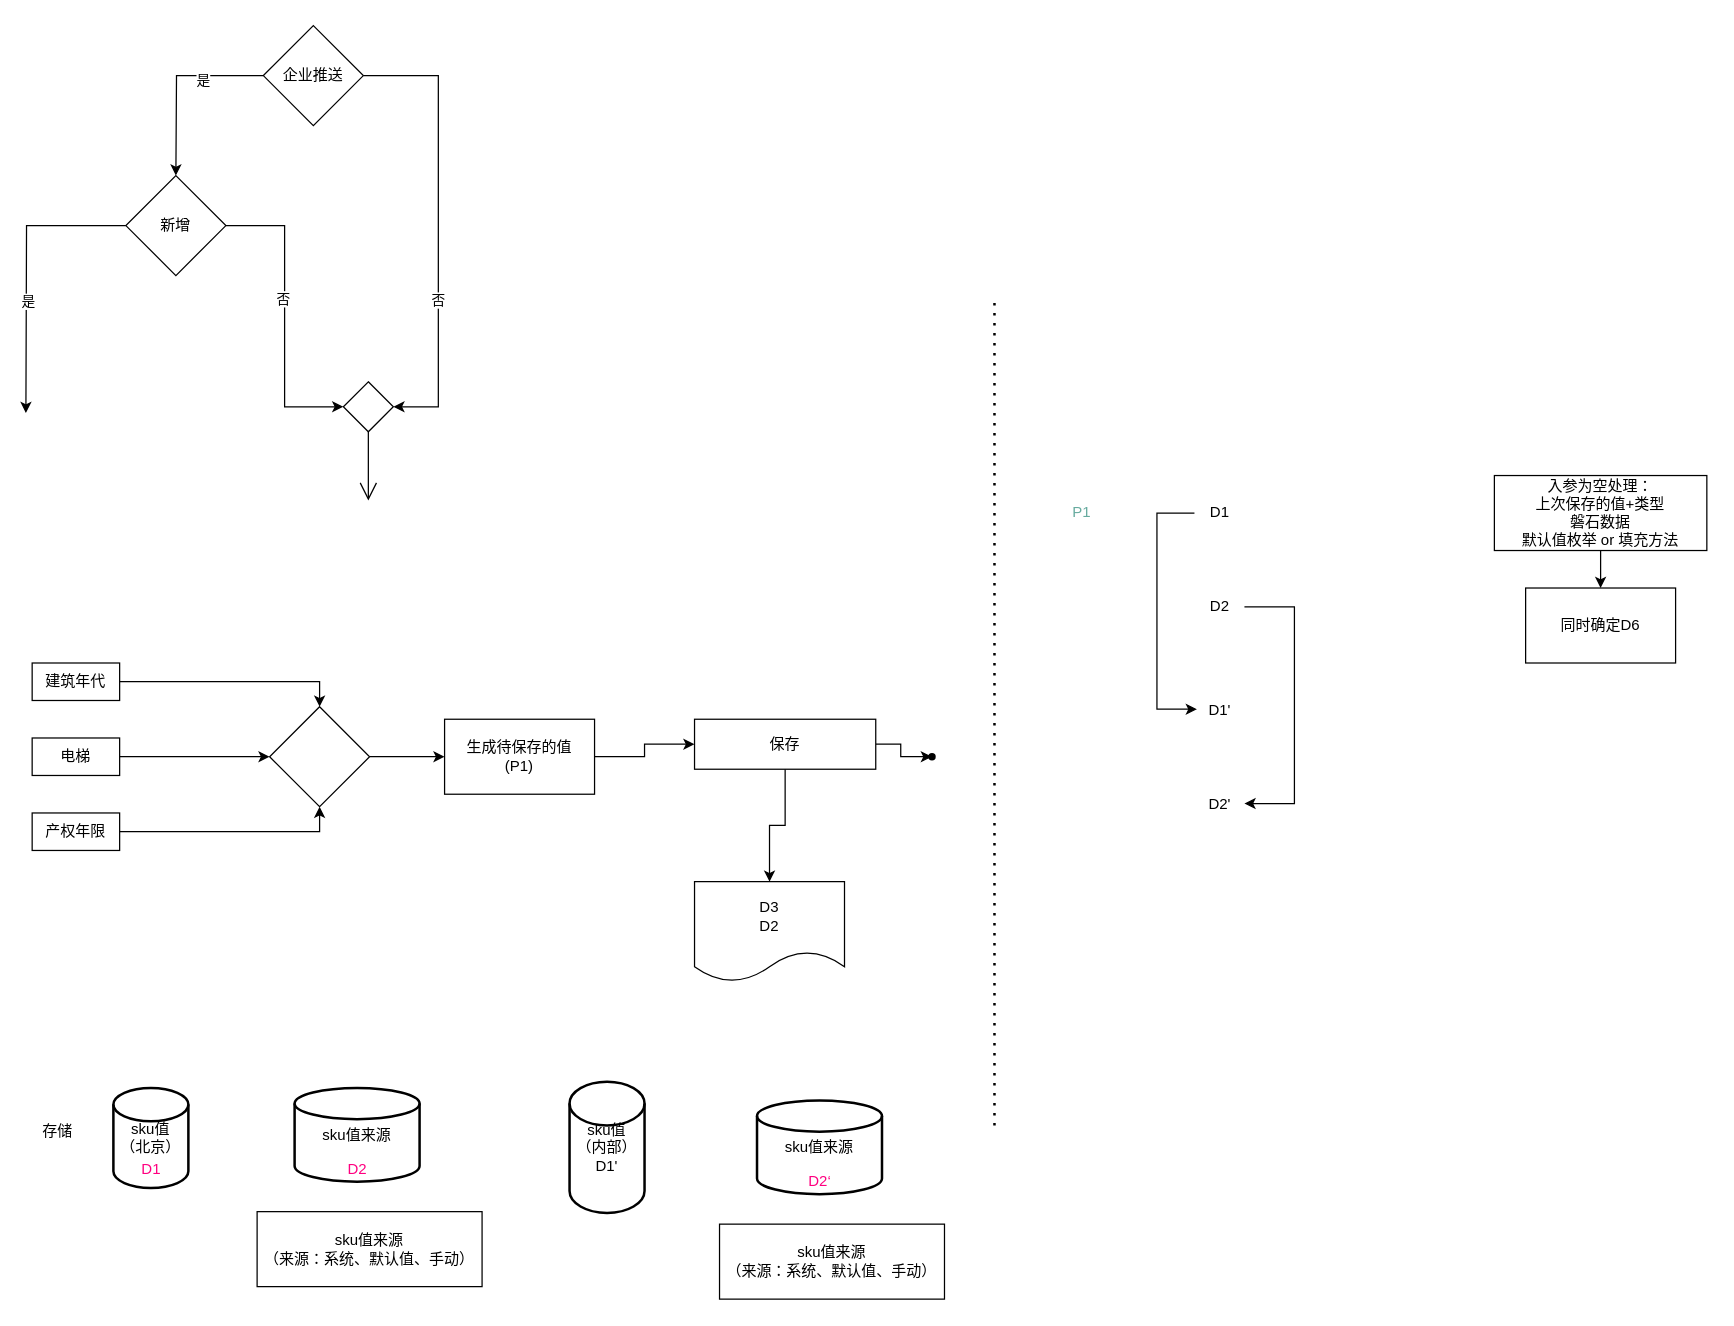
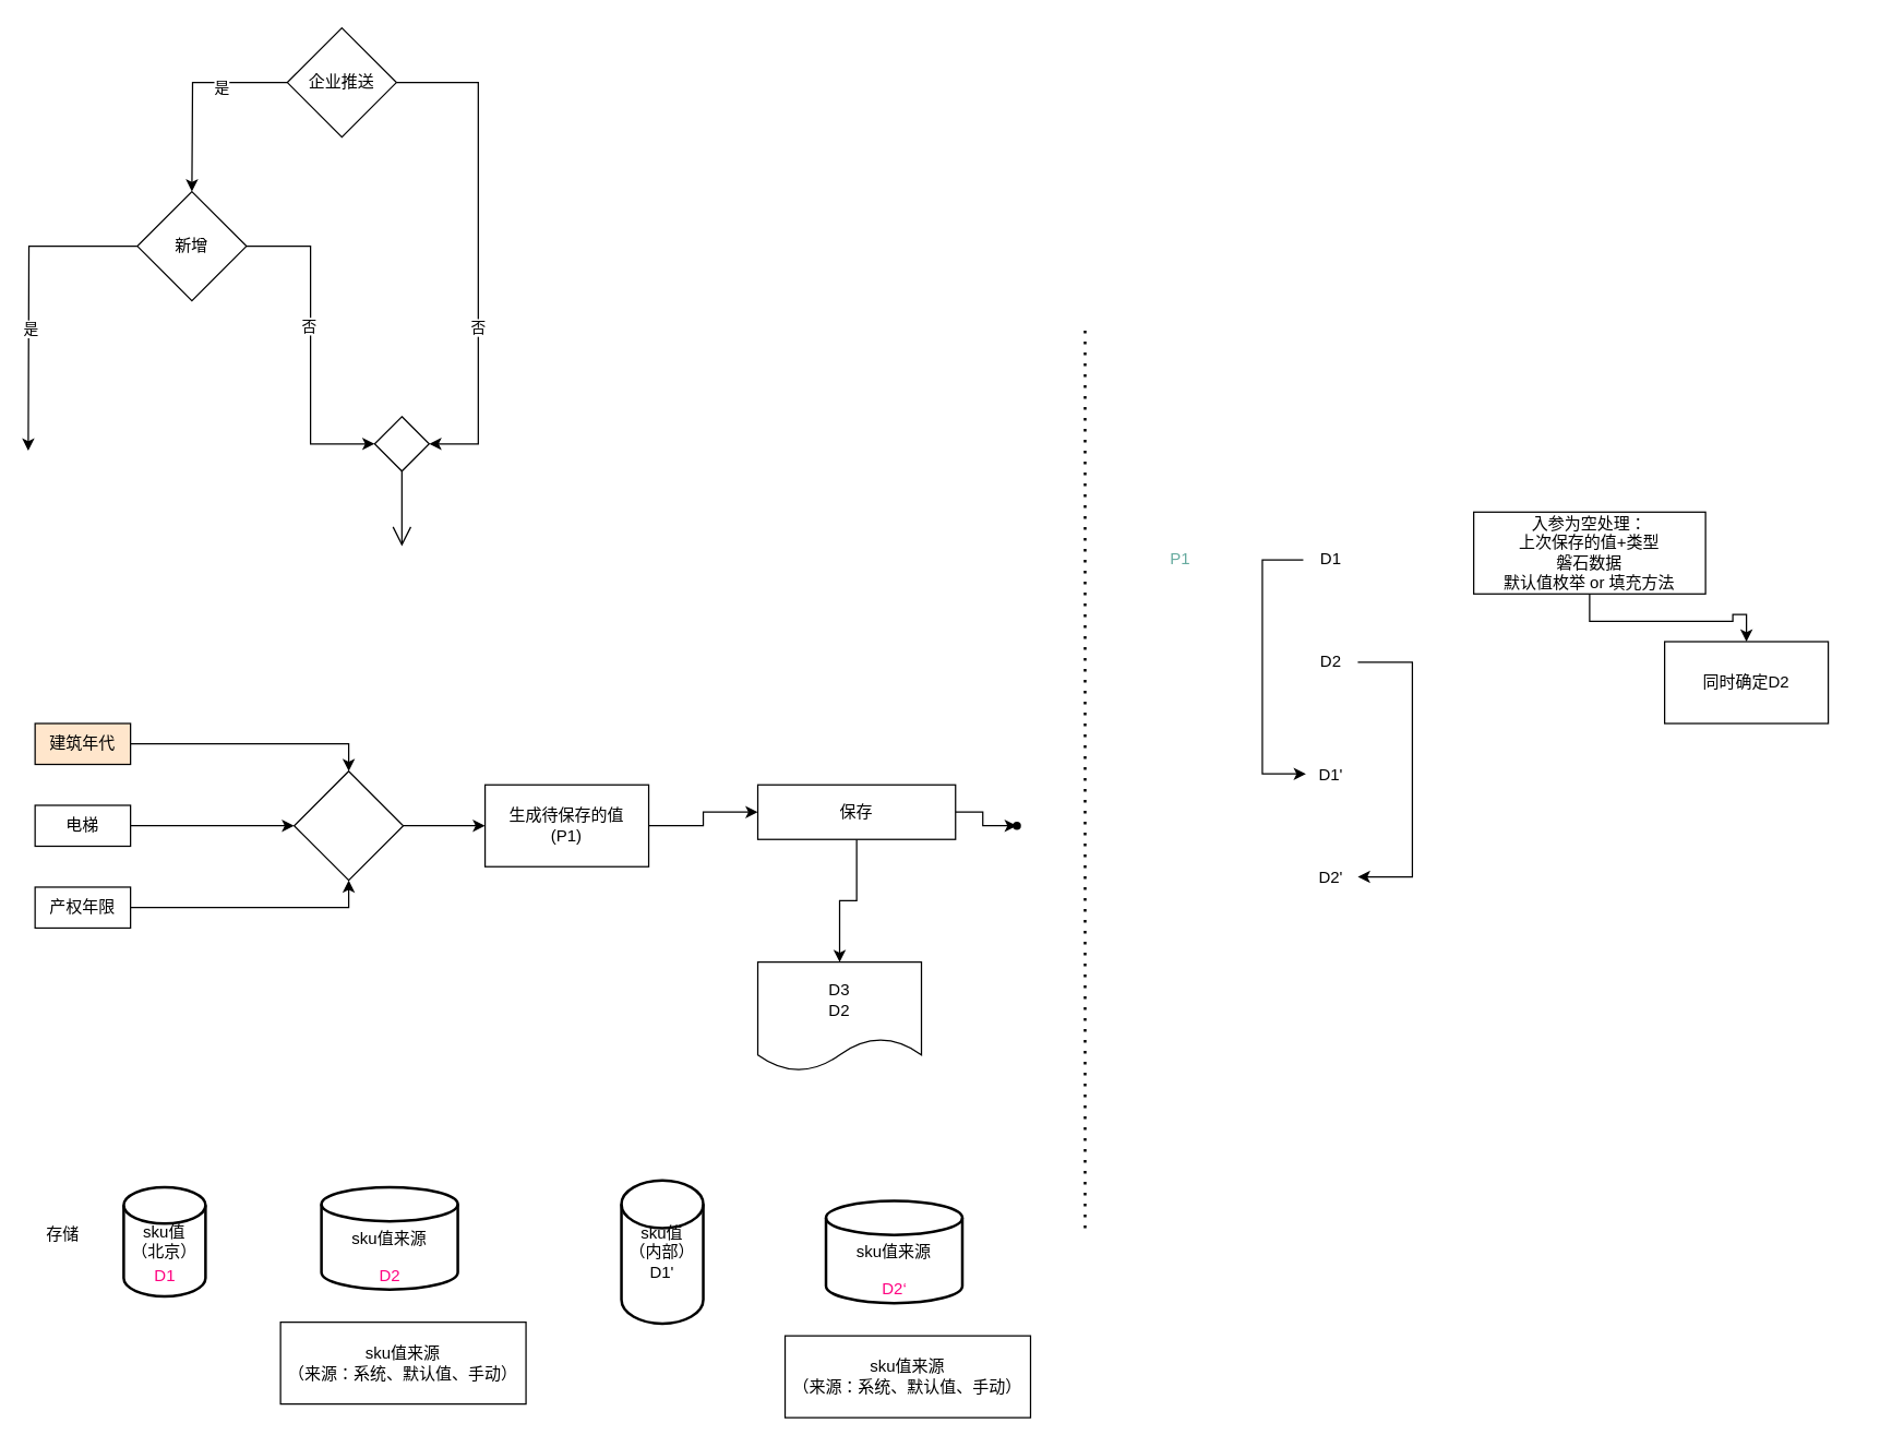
  <mxCell id="0" />
  <mxCell id="1" parent="0" />
  <mxCell id="2" style="edgeStyle=orthogonalEdgeStyle;rounded=0;orthogonalLoop=1;jettySize=auto;html=1;" edge="1" parent="1" source="5"><mxGeometry relative="1" as="geometry"><mxPoint x="140" y="140" as="targetPoint" /></mxGeometry></mxCell>
  <mxCell id="3" value="是" style="edgeLabel;html=1;align=center;verticalAlign=middle;resizable=0;points=[];" vertex="1" connectable="0" parent="2"><mxGeometry x="-0.347" y="3" relative="1" as="geometry"><mxPoint as="offset" /></mxGeometry></mxCell>
  <mxCell id="4" value="否" style="edgeStyle=orthogonalEdgeStyle;rounded=0;orthogonalLoop=1;jettySize=auto;html=1;entryX=1;entryY=0.5;entryDx=0;entryDy=0;" edge="1" parent="1" source="5" target="11"><mxGeometry x="0.33" relative="1" as="geometry"><mxPoint x="340" y="280" as="targetPoint" /><Array as="points"><mxPoint x="350" y="60" /><mxPoint x="350" y="325" /></Array><mxPoint as="offset" /></mxGeometry></mxCell>
  <mxCell id="5" value="企业推送" style="rhombus;whiteSpace=wrap;html=1;" vertex="1" parent="1"><mxGeometry x="210" y="20" width="80" height="80" as="geometry" /></mxCell>
  <mxCell id="6" style="edgeStyle=orthogonalEdgeStyle;rounded=0;orthogonalLoop=1;jettySize=auto;html=1;exitX=1;exitY=0.5;exitDx=0;exitDy=0;entryX=0;entryY=0.5;entryDx=0;entryDy=0;" edge="1" parent="1" source="10" target="11"><mxGeometry relative="1" as="geometry"><mxPoint x="290" y="280" as="targetPoint" /></mxGeometry></mxCell>
  <mxCell id="7" value="否" style="edgeLabel;html=1;align=center;verticalAlign=middle;resizable=0;points=[];" vertex="1" connectable="0" parent="6"><mxGeometry x="-0.121" y="-2" relative="1" as="geometry"><mxPoint as="offset" /></mxGeometry></mxCell>
  <mxCell id="8" style="edgeStyle=orthogonalEdgeStyle;rounded=0;orthogonalLoop=1;jettySize=auto;html=1;" edge="1" parent="1" source="10"><mxGeometry relative="1" as="geometry"><mxPoint x="20" y="330" as="targetPoint" /></mxGeometry></mxCell>
  <mxCell id="9" value="是" style="edgeLabel;html=1;align=center;verticalAlign=middle;resizable=0;points=[];" vertex="1" connectable="0" parent="8"><mxGeometry x="0.009" y="1" relative="1" as="geometry"><mxPoint y="24" as="offset" /></mxGeometry></mxCell>
  <mxCell id="10" value="新增" style="rhombus;whiteSpace=wrap;html=1;" vertex="1" parent="1"><mxGeometry x="100" y="140" width="80" height="80" as="geometry" /></mxCell>
  <mxCell id="11" value="" style="shape=rhombus;html=1;verticalLabelPosition=top;verticalAlignment=bottom;" vertex="1" parent="1"><mxGeometry x="274" y="305" width="40" height="40" as="geometry" /></mxCell>
  <mxCell id="12" value="" style="edgeStyle=elbowEdgeStyle;html=1;elbow=horizontal;align=right;verticalAlign=bottom;rounded=0;labelBackgroundColor=none;endArrow=open;endSize=12;" edge="1" source="11" parent="1"><mxGeometry relative="1" as="geometry"><mxPoint x="294" y="400" as="targetPoint" /><Array as="points"><mxPoint x="294" y="360" /></Array></mxGeometry></mxCell>
  <mxCell id="13" style="edgeStyle=orthogonalEdgeStyle;rounded=0;orthogonalLoop=1;jettySize=auto;html=1;entryX=0.5;entryY=0;entryDx=0;entryDy=0;" edge="1" parent="1" source="14" target="20"><mxGeometry relative="1" as="geometry" /></mxCell>
- <mxCell id="14" value="建筑年代" style="rounded=0;whiteSpace=wrap;html=1;" vertex="1" parent="1"><mxGeometry x="25" y="530" width="70" height="30" as="geometry" /></mxCell>
+ <mxCell id="14" value="建筑年代" style="rounded=0;whiteSpace=wrap;html=1;fillColor=#ffe6cc;" vertex="1" parent="1"><mxGeometry x="25" y="530" width="70" height="30" as="geometry" /></mxCell>
  <mxCell id="15" value="" style="edgeStyle=orthogonalEdgeStyle;rounded=0;orthogonalLoop=1;jettySize=auto;html=1;" edge="1" parent="1" source="16" target="20"><mxGeometry relative="1" as="geometry" /></mxCell>
  <mxCell id="16" value="电梯" style="rounded=0;whiteSpace=wrap;html=1;" vertex="1" parent="1"><mxGeometry x="25" y="590" width="70" height="30" as="geometry" /></mxCell>
  <mxCell id="17" style="edgeStyle=orthogonalEdgeStyle;rounded=0;orthogonalLoop=1;jettySize=auto;html=1;" edge="1" parent="1" source="18" target="20"><mxGeometry relative="1" as="geometry" /></mxCell>
  <mxCell id="18" value="产权年限" style="rounded=0;whiteSpace=wrap;html=1;" vertex="1" parent="1"><mxGeometry x="25" y="650" width="70" height="30" as="geometry" /></mxCell>
  <mxCell id="19" value="" style="edgeStyle=orthogonalEdgeStyle;rounded=0;orthogonalLoop=1;jettySize=auto;html=1;" edge="1" parent="1" source="20" target="22"><mxGeometry relative="1" as="geometry" /></mxCell>
  <mxCell id="20" value="" style="rhombus;whiteSpace=wrap;html=1;fillColor=rgb(255, 255, 255);rounded=0;" vertex="1" parent="1"><mxGeometry x="215" y="565" width="80" height="80" as="geometry" /></mxCell>
  <mxCell id="21" value="" style="edgeStyle=orthogonalEdgeStyle;rounded=0;orthogonalLoop=1;jettySize=auto;html=1;" edge="1" parent="1" source="22" target="29"><mxGeometry relative="1" as="geometry" /></mxCell>
  <mxCell id="22" value="生成待保存的值&lt;br&gt;(P1)" style="whiteSpace=wrap;html=1;fillColor=rgb(255, 255, 255);rounded=0;" vertex="1" parent="1"><mxGeometry x="355" y="575" width="120" height="60" as="geometry" /></mxCell>
  <mxCell id="23" value="存储" style="text;html=1;align=center;verticalAlign=middle;resizable=0;points=[];autosize=1;strokeColor=none;fillColor=none;" vertex="1" parent="1"><mxGeometry x="20" y="890" width="50" height="30" as="geometry" /></mxCell>
  <mxCell id="24" value="sku值&lt;br&gt;（北京）" style="strokeWidth=2;html=1;shape=mxgraph.flowchart.database;whiteSpace=wrap;" vertex="1" parent="1"><mxGeometry x="90" y="870" width="60" height="80" as="geometry" /></mxCell>
  <mxCell id="25" value="sku值来源" style="strokeWidth=2;html=1;shape=mxgraph.flowchart.database;whiteSpace=wrap;" vertex="1" parent="1"><mxGeometry x="235" y="870" width="100" height="75" as="geometry" /></mxCell>
  <mxCell id="26" value="sku值来源&lt;br&gt;（来源：系统、默认值、手动）" style="rounded=0;whiteSpace=wrap;html=1;" vertex="1" parent="1"><mxGeometry x="205" y="969" width="180" height="60" as="geometry" /></mxCell>
  <mxCell id="27" value="" style="edgeStyle=orthogonalEdgeStyle;rounded=0;orthogonalLoop=1;jettySize=auto;html=1;fontColor=#67AB9F;" edge="1" parent="1" source="29" target="33"><mxGeometry relative="1" as="geometry" /></mxCell>
  <mxCell id="28" style="edgeStyle=orthogonalEdgeStyle;rounded=0;orthogonalLoop=1;jettySize=auto;html=1;entryX=0.5;entryY=0;entryDx=0;entryDy=0;fontColor=#67AB9F;" edge="1" parent="1" source="29" target="30"><mxGeometry relative="1" as="geometry" /></mxCell>
  <mxCell id="29" value="保存" style="whiteSpace=wrap;html=1;fillColor=rgb(255, 255, 255);rounded=0;" vertex="1" parent="1"><mxGeometry x="555" y="575" width="145" height="40" as="geometry" /></mxCell>
  <mxCell id="30" value="D3&lt;br&gt;D2" style="shape=document;whiteSpace=wrap;html=1;boundedLbl=1;fillColor=rgb(255, 255, 255);rounded=0;" vertex="1" parent="1"><mxGeometry x="555" y="705" width="120" height="80" as="geometry" /></mxCell>
  <mxCell id="31" value="D1" style="text;html=1;align=center;verticalAlign=middle;resizable=0;points=[];autosize=1;strokeColor=none;fillColor=none;fontColor=#FF0080;" vertex="1" parent="1"><mxGeometry x="100" y="920" width="40" height="30" as="geometry" /></mxCell>
  <mxCell id="32" value="D2" style="text;html=1;align=center;verticalAlign=middle;resizable=0;points=[];autosize=1;strokeColor=none;fillColor=none;fontColor=#FF0080;" vertex="1" parent="1"><mxGeometry x="265" y="920" width="40" height="30" as="geometry" /></mxCell>
  <mxCell id="33" value="" style="shape=waypoint;sketch=0;size=6;pointerEvents=1;points=[];fillColor=rgb(255, 255, 255);resizable=0;rotatable=0;perimeter=centerPerimeter;snapToPoint=1;rounded=0;" vertex="1" parent="1"><mxGeometry x="725" y="585" width="40" height="40" as="geometry" /></mxCell>
  <mxCell id="34" value="" style="endArrow=none;dashed=1;html=1;dashPattern=1 3;strokeWidth=2;rounded=0;fontColor=#67AB9F;" edge="1" parent="1"><mxGeometry width="50" height="50" relative="1" as="geometry"><mxPoint x="795" y="900" as="sourcePoint" /><mxPoint x="795" y="240" as="targetPoint" /></mxGeometry></mxCell>
  <mxCell id="35" value="P1" style="text;html=1;strokeColor=none;fillColor=none;align=center;verticalAlign=middle;whiteSpace=wrap;rounded=0;fontColor=#67AB9F;" vertex="1" parent="1"><mxGeometry x="835" y="395" width="60" height="30" as="geometry" /></mxCell>
  <mxCell id="36" value="" style="edgeStyle=orthogonalEdgeStyle;rounded=0;orthogonalLoop=1;jettySize=auto;html=1;fontColor=#000000;" edge="1" parent="1" source="37" target="48"><mxGeometry relative="1" as="geometry" /></mxCell>
- <mxCell id="37" value="入参为空处理：&lt;br&gt;上次保存的值+类型&lt;br&gt;磐石数据&lt;br&gt;默认值枚举&amp;nbsp;or&amp;nbsp;填充方法" style="rounded=0;whiteSpace=wrap;html=1;fontColor=#000000;" vertex="1" parent="1"><mxGeometry x="1195" y="380" width="170" height="60" as="geometry" /></mxCell>
+ <mxCell id="37" value="入参为空处理：&lt;br&gt;上次保存的值+类型&lt;br&gt;磐石数据&lt;br&gt;默认值枚举&amp;nbsp;or&amp;nbsp;填充方法" style="rounded=0;whiteSpace=wrap;html=1;fontColor=#000000;" vertex="1" parent="1"><mxGeometry x="1080" y="375" width="170" height="60" as="geometry" /></mxCell>
  <mxCell id="38" value="sku值来源" style="strokeWidth=2;html=1;shape=mxgraph.flowchart.database;whiteSpace=wrap;" vertex="1" parent="1"><mxGeometry x="605" y="880" width="100" height="75" as="geometry" /></mxCell>
  <mxCell id="39" value="sku值来源&lt;br&gt;（来源：系统、默认值、手动）" style="rounded=0;whiteSpace=wrap;html=1;" vertex="1" parent="1"><mxGeometry x="575" y="979" width="180" height="60" as="geometry" /></mxCell>
  <mxCell id="40" value="D2‘" style="text;html=1;align=center;verticalAlign=middle;resizable=0;points=[];autosize=1;strokeColor=none;fillColor=none;fontColor=#FF0080;" vertex="1" parent="1"><mxGeometry x="635" y="930" width="40" height="30" as="geometry" /></mxCell>
  <mxCell id="41" value="sku值&lt;br&gt;（内部）&lt;br&gt;D1'" style="strokeWidth=2;html=1;shape=mxgraph.flowchart.database;whiteSpace=wrap;align=center;" vertex="1" parent="1"><mxGeometry x="455" y="865" width="60" height="105" as="geometry" /></mxCell>
  <mxCell id="42" style="edgeStyle=orthogonalEdgeStyle;rounded=0;orthogonalLoop=1;jettySize=auto;html=1;entryX=0.05;entryY=0.483;entryDx=0;entryDy=0;entryPerimeter=0;fontColor=#000000;" edge="1" parent="1" source="43" target="46"><mxGeometry relative="1" as="geometry"><Array as="points"><mxPoint x="925" y="410" /><mxPoint x="925" y="567" /></Array></mxGeometry></mxCell>
  <mxCell id="43" value="D1" style="text;html=1;align=center;verticalAlign=middle;resizable=0;points=[];autosize=1;strokeColor=none;fillColor=none;fontColor=#000000;" vertex="1" parent="1"><mxGeometry x="955" y="395" width="40" height="30" as="geometry" /></mxCell>
  <mxCell id="44" style="edgeStyle=orthogonalEdgeStyle;rounded=0;orthogonalLoop=1;jettySize=auto;html=1;fontColor=#000000;" edge="1" parent="1" source="45" target="47"><mxGeometry relative="1" as="geometry"><Array as="points"><mxPoint x="1035" y="485" /><mxPoint x="1035" y="642.5" /></Array></mxGeometry></mxCell>
  <mxCell id="45" value="D2" style="text;html=1;align=center;verticalAlign=middle;resizable=0;points=[];autosize=1;strokeColor=none;fillColor=none;fontColor=#000000;" vertex="1" parent="1"><mxGeometry x="955" y="470" width="40" height="30" as="geometry" /></mxCell>
  <mxCell id="46" value="D1'" style="text;html=1;align=center;verticalAlign=middle;resizable=0;points=[];autosize=1;strokeColor=none;fillColor=none;fontColor=#000000;" vertex="1" parent="1"><mxGeometry x="955" y="552.5" width="40" height="30" as="geometry" /></mxCell>
  <mxCell id="47" value="D2'" style="text;html=1;align=center;verticalAlign=middle;resizable=0;points=[];autosize=1;strokeColor=none;fillColor=none;fontColor=#000000;" vertex="1" parent="1"><mxGeometry x="955" y="627.5" width="40" height="30" as="geometry" /></mxCell>
- <mxCell id="48" value="同时确定D6" style="whiteSpace=wrap;html=1;fillColor=rgb(255, 255, 255);fontColor=#000000;rounded=0;" vertex="1" parent="1"><mxGeometry x="1220" y="470" width="120" height="60" as="geometry" /></mxCell>
+ <mxCell id="48" value="同时确定D2" style="whiteSpace=wrap;html=1;fillColor=rgb(255, 255, 255);fontColor=#000000;rounded=0;" vertex="1" parent="1"><mxGeometry x="1220" y="470" width="120" height="60" as="geometry" /></mxCell>
